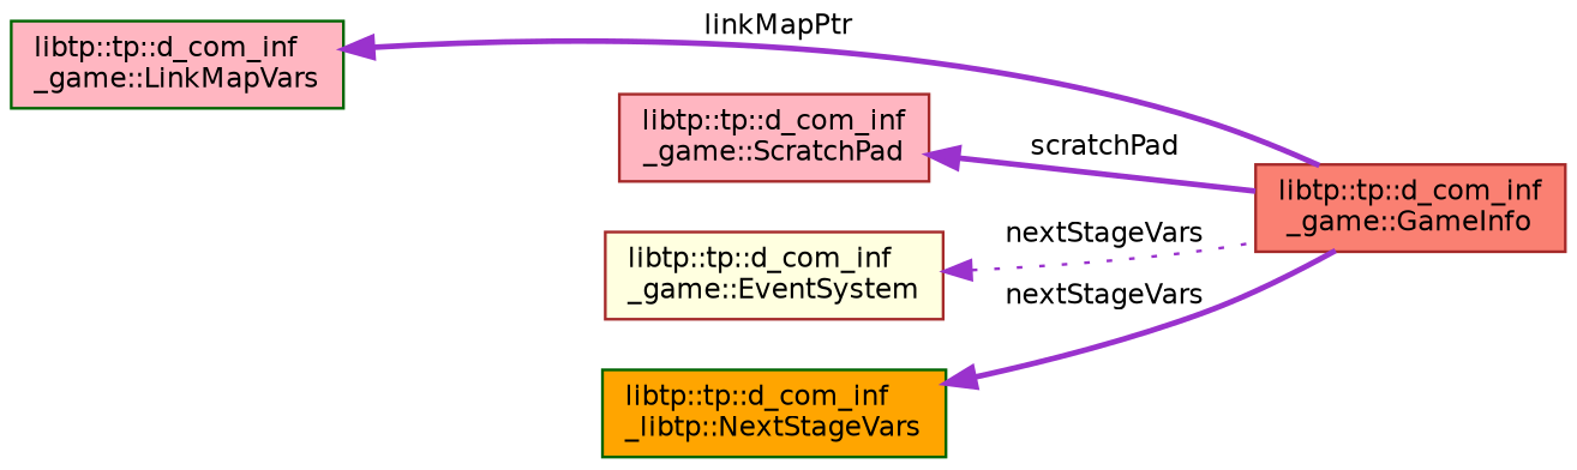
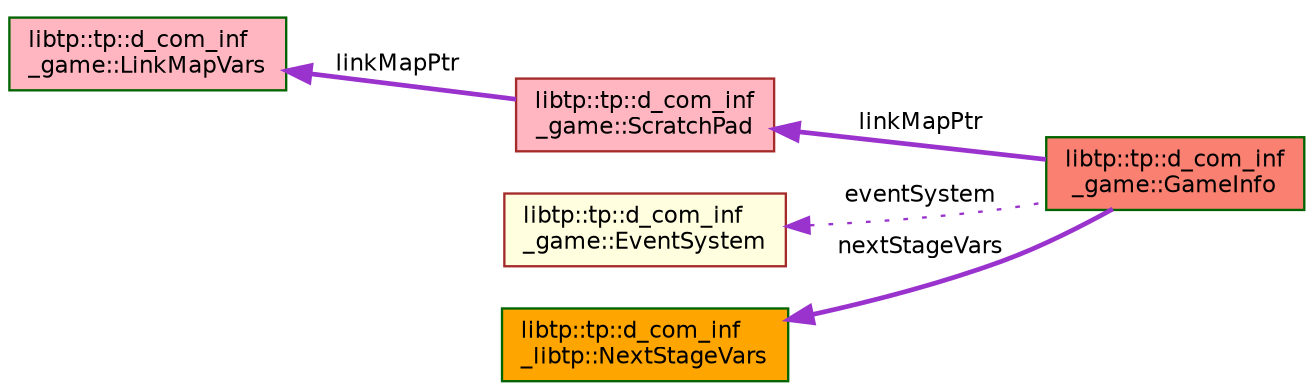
  digraph {
    rankdir=LR
    node [color=brown fillcolor=lightpink fontname=Helvetica fontsize=10 shape=record style=filled]
    edge [color=darkorchid3 dir=back fontname=Helvetica fontsize=10 labelfontname=Helvetica labelfontsize=10 style=bold]
-   n1 [fillcolor=salmon fontcolor=black height=0.2 label="libtp::tp::d_com_inf\l_game::GameInfo" width=0.4]
+   n1 [color=darkgreen fillcolor=salmon fontcolor=black height=0.2 label="libtp::tp::d_com_inf\l_game::GameInfo" width=0.4]
    n2 [height=0.2 label="libtp::tp::d_com_inf\l_game::ScratchPad" width=0.4]
    n3 [fillcolor=lightyellow height=0.2 label="libtp::tp::d_com_inf\l_game::EventSystem" width=0.4]
    n4 [color=darkgreen height=0.2 label="libtp::tp::d_com_inf\l_game::LinkMapVars" width=0.4]
    n5 [color=darkgreen fillcolor=orange height=0.2 label="libtp::tp::d_com_inf\l_libtp::NextStageVars" width=0.4]
-   n2 -> n1 [label=" scratchPad"]
-   n3 -> n1 [label=" nextStageVars" style=dotted]
-   n4 -> n1 [label=" linkMapPtr"]
+   n2 -> n1 [label=" linkMapPtr"]
+   n3 -> n1 [label=" eventSystem" style=dotted]
+   n4 -> n2 [label=" linkMapPtr"]
    n5 -> n1 [label=" nextStageVars"]
  }
